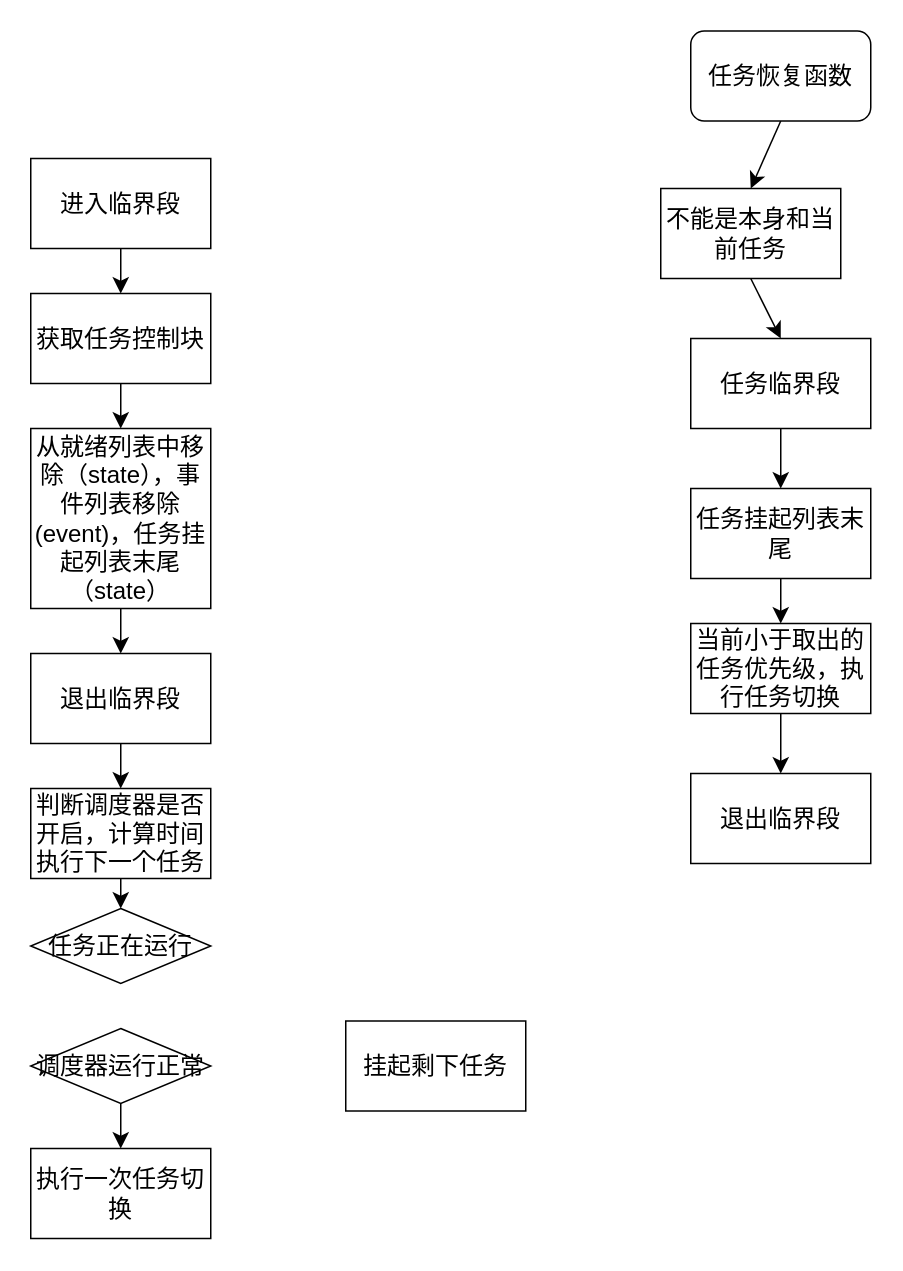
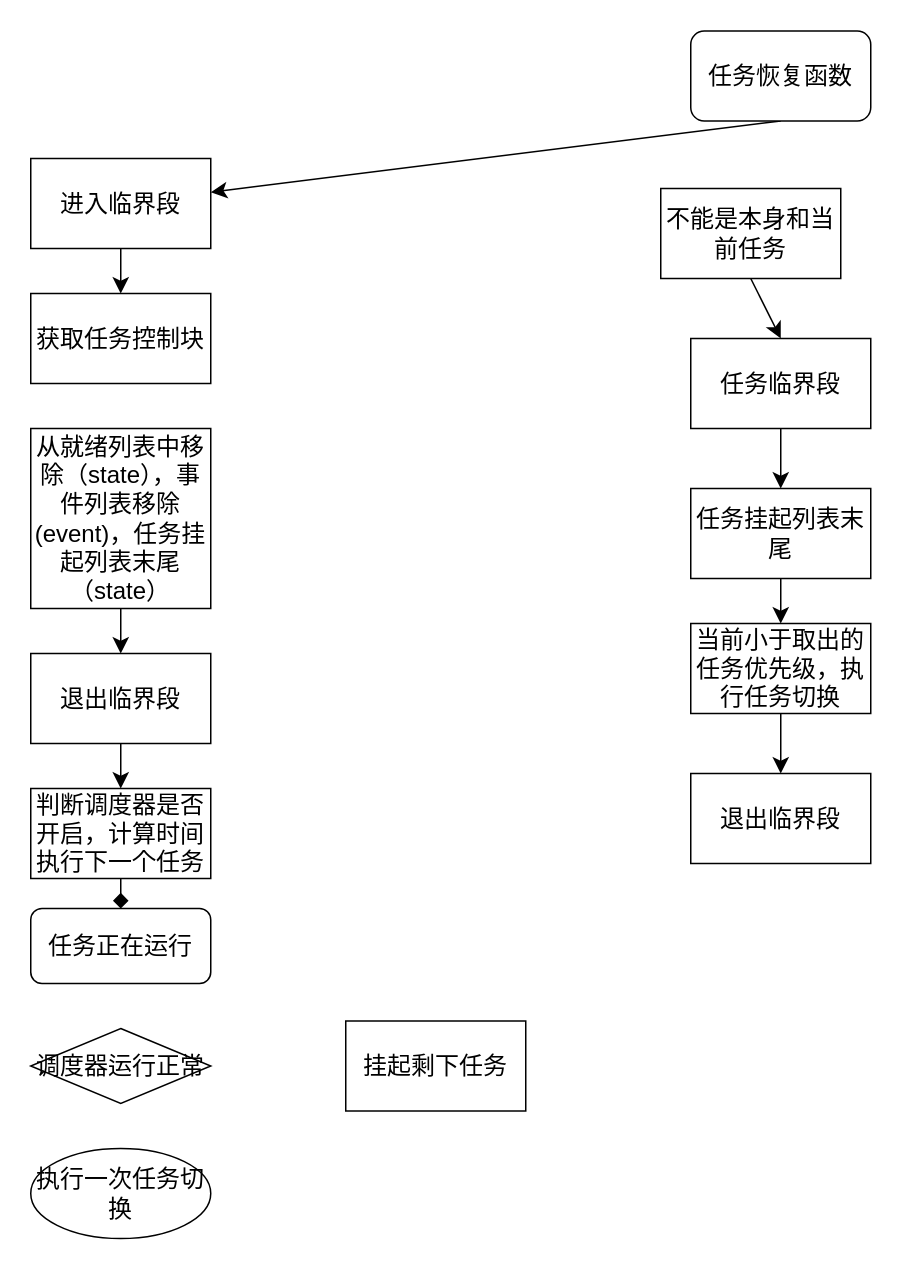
  <mxCell id="0" />
  <mxCell id="1" parent="0" />
  <mxCell id="2" value="" style="edgeStyle=none;curved=1;rounded=0;orthogonalLoop=1;jettySize=auto;html=1;fontSize=12;startSize=8;endSize=8;" edge="1" parent="1" source="3" target="5"><mxGeometry relative="1" as="geometry" /></mxCell>
  <mxCell id="3" value="进入临界段" style="rounded=0;whiteSpace=wrap;html=1;fontSize=16;" vertex="1" parent="1"><mxGeometry x="20" y="105" width="120" height="60" as="geometry" /></mxCell>
- <mxCell id="4" value="" style="edgeStyle=none;curved=1;rounded=0;orthogonalLoop=1;jettySize=auto;html=1;fontSize=12;startSize=8;endSize=8;" edge="1" parent="1" source="5" target="7"><mxGeometry relative="1" as="geometry" /></mxCell>
  <mxCell id="5" value="获取任务控制块" style="whiteSpace=wrap;html=1;fontSize=16;rounded=0;" vertex="1" parent="1"><mxGeometry x="20" y="195" width="120" height="60" as="geometry" /></mxCell>
  <mxCell id="6" value="" style="edgeStyle=none;curved=1;rounded=0;orthogonalLoop=1;jettySize=auto;html=1;fontSize=12;startSize=8;endSize=8;" edge="1" parent="1" source="7" target="9"><mxGeometry relative="1" as="geometry" /></mxCell>
  <mxCell id="7" value="从就绪列表中移除（state），事件列表移除(event)，任务挂起列表末尾（state）" style="rounded=0;whiteSpace=wrap;html=1;fontSize=16;" vertex="1" parent="1"><mxGeometry x="20" y="285" width="120" height="120" as="geometry" /></mxCell>
  <mxCell id="8" style="edgeStyle=none;curved=1;rounded=0;orthogonalLoop=1;jettySize=auto;html=1;exitX=0.5;exitY=1;exitDx=0;exitDy=0;entryX=0.5;entryY=0;entryDx=0;entryDy=0;fontSize=12;startSize=8;endSize=8;" edge="1" parent="1" source="9" target="11"><mxGeometry relative="1" as="geometry" /></mxCell>
  <mxCell id="9" value="退出临界段" style="rounded=0;whiteSpace=wrap;html=1;fontSize=16;" vertex="1" parent="1"><mxGeometry x="20" y="435" width="120" height="60" as="geometry" /></mxCell>
- <mxCell id="10" style="edgeStyle=none;curved=1;rounded=0;orthogonalLoop=1;jettySize=auto;html=1;exitX=0.5;exitY=1;exitDx=0;exitDy=0;entryX=0.5;entryY=0;entryDx=0;entryDy=0;fontSize=12;startSize=8;endSize=8;" edge="1" parent="1" source="11" target="12"><mxGeometry relative="1" as="geometry" /></mxCell>
+ <mxCell id="10" style="edgeStyle=none;curved=1;rounded=0;orthogonalLoop=1;jettySize=auto;html=1;exitX=0.5;exitY=1;exitDx=0;exitDy=0;entryX=0.5;entryY=0;entryDx=0;entryDy=0;fontSize=12;startSize=8;endSize=8;endArrow=diamond;" edge="1" parent="1" source="11" target="12"><mxGeometry relative="1" as="geometry" /></mxCell>
  <mxCell id="11" value="判断调度器是否开启，计算时间执行下一个任务" style="rounded=0;whiteSpace=wrap;html=1;fontSize=16;" vertex="1" parent="1"><mxGeometry x="20" y="525" width="120" height="60" as="geometry" /></mxCell>
- <mxCell id="12" value="任务正在运行" style="rhombus;whiteSpace=wrap;html=1;fontSize=16;" vertex="1" parent="1"><mxGeometry x="20" y="605" width="120" height="50" as="geometry" /></mxCell>
- <mxCell id="13" style="edgeStyle=none;curved=1;rounded=0;orthogonalLoop=1;jettySize=auto;html=1;exitX=0.5;exitY=1;exitDx=0;exitDy=0;entryX=0.5;entryY=0;entryDx=0;entryDy=0;fontSize=12;startSize=8;endSize=8;" edge="1" parent="1" source="14" target="15"><mxGeometry relative="1" as="geometry" /></mxCell>
+ <mxCell id="12" value="任务正在运行" style="whiteSpace=wrap;html=1;fontSize=16;rounded=1;" vertex="1" parent="1"><mxGeometry x="20" y="605" width="120" height="50" as="geometry" /></mxCell>
  <mxCell id="14" value="调度器运行正常" style="rhombus;whiteSpace=wrap;html=1;fontSize=16;" vertex="1" parent="1"><mxGeometry x="20" y="685" width="120" height="50" as="geometry" /></mxCell>
- <mxCell id="15" value="执行一次任务切换" style="rounded=0;whiteSpace=wrap;html=1;fontSize=16;" vertex="1" parent="1"><mxGeometry x="20" y="765" width="120" height="60" as="geometry" /></mxCell>
+ <mxCell id="15" value="执行一次任务切换" style="ellipse;whiteSpace=wrap;html=1;fontSize=16;" vertex="1" parent="1"><mxGeometry x="20" y="765" width="120" height="60" as="geometry" /></mxCell>
  <mxCell id="16" value="挂起剩下任务" style="rounded=0;whiteSpace=wrap;html=1;fontSize=16;" vertex="1" parent="1"><mxGeometry x="230" y="680" width="120" height="60" as="geometry" /></mxCell>
- <mxCell id="17" style="edgeStyle=none;curved=1;rounded=0;orthogonalLoop=1;jettySize=auto;html=1;exitX=0.5;exitY=1;exitDx=0;exitDy=0;entryX=0.5;entryY=0;entryDx=0;entryDy=0;fontSize=12;startSize=8;endSize=8;" edge="1" parent="1" source="18" target="20"><mxGeometry relative="1" as="geometry" /></mxCell>
+ <mxCell id="17" style="edgeStyle=none;curved=1;rounded=0;orthogonalLoop=1;jettySize=auto;html=1;exitX=0.5;exitY=1;exitDx=0;exitDy=0;fontSize=12;startSize=8;endSize=8;" edge="1" parent="1" source="18" target="3"><mxGeometry relative="1" as="geometry" /></mxCell>
  <mxCell id="18" value="任务恢复函数" style="rounded=1;whiteSpace=wrap;html=1;fontSize=16;" vertex="1" parent="1"><mxGeometry x="460" y="20" width="120" height="60" as="geometry" /></mxCell>
  <mxCell id="19" style="edgeStyle=none;curved=1;rounded=0;orthogonalLoop=1;jettySize=auto;html=1;exitX=0.5;exitY=1;exitDx=0;exitDy=0;entryX=0.5;entryY=0;entryDx=0;entryDy=0;fontSize=12;startSize=8;endSize=8;" edge="1" parent="1" source="20" target="22"><mxGeometry relative="1" as="geometry" /></mxCell>
  <mxCell id="20" value="不能是本身和当前任务" style="rounded=0;whiteSpace=wrap;html=1;fontSize=16;" vertex="1" parent="1"><mxGeometry x="440" y="125" width="120" height="60" as="geometry" /></mxCell>
  <mxCell id="21" style="edgeStyle=none;curved=1;rounded=0;orthogonalLoop=1;jettySize=auto;html=1;exitX=0.5;exitY=1;exitDx=0;exitDy=0;entryX=0.5;entryY=0;entryDx=0;entryDy=0;fontSize=12;startSize=8;endSize=8;" edge="1" parent="1" source="22" target="24"><mxGeometry relative="1" as="geometry" /></mxCell>
  <mxCell id="22" value="任务临界段" style="rounded=0;whiteSpace=wrap;html=1;fontSize=16;" vertex="1" parent="1"><mxGeometry x="460" y="225" width="120" height="60" as="geometry" /></mxCell>
  <mxCell id="23" style="edgeStyle=none;curved=1;rounded=0;orthogonalLoop=1;jettySize=auto;html=1;exitX=0.5;exitY=1;exitDx=0;exitDy=0;entryX=0.5;entryY=0;entryDx=0;entryDy=0;fontSize=12;startSize=8;endSize=8;" edge="1" parent="1" source="24" target="26"><mxGeometry relative="1" as="geometry" /></mxCell>
  <mxCell id="24" value="任务挂起列表末尾" style="rounded=0;whiteSpace=wrap;html=1;fontSize=16;" vertex="1" parent="1"><mxGeometry x="460" y="325" width="120" height="60" as="geometry" /></mxCell>
  <mxCell id="25" style="edgeStyle=none;curved=1;rounded=0;orthogonalLoop=1;jettySize=auto;html=1;exitX=0.5;exitY=1;exitDx=0;exitDy=0;entryX=0.5;entryY=0;entryDx=0;entryDy=0;fontSize=12;startSize=8;endSize=8;" edge="1" parent="1" source="26" target="27"><mxGeometry relative="1" as="geometry" /></mxCell>
  <mxCell id="26" value="当前小于取出的任务优先级，执行任务切换" style="rounded=0;whiteSpace=wrap;html=1;fontSize=16;" vertex="1" parent="1"><mxGeometry x="460" y="415" width="120" height="60" as="geometry" /></mxCell>
  <mxCell id="27" value="退出临界段" style="rounded=0;whiteSpace=wrap;html=1;fontSize=16;" vertex="1" parent="1"><mxGeometry x="460" y="515" width="120" height="60" as="geometry" /></mxCell>
